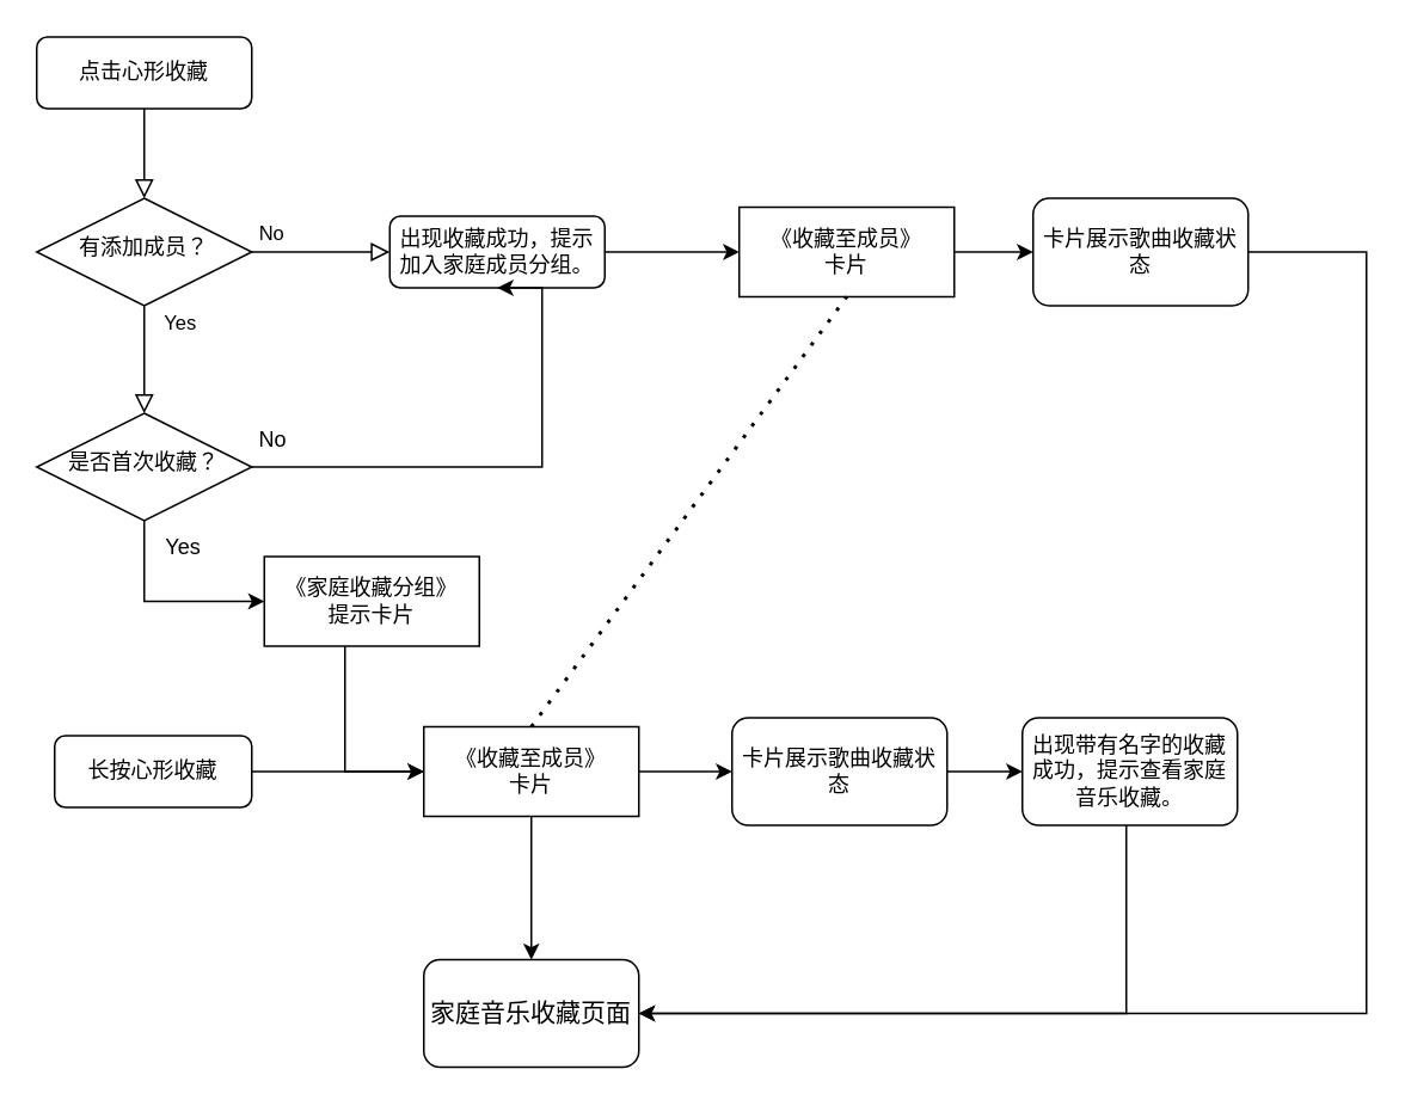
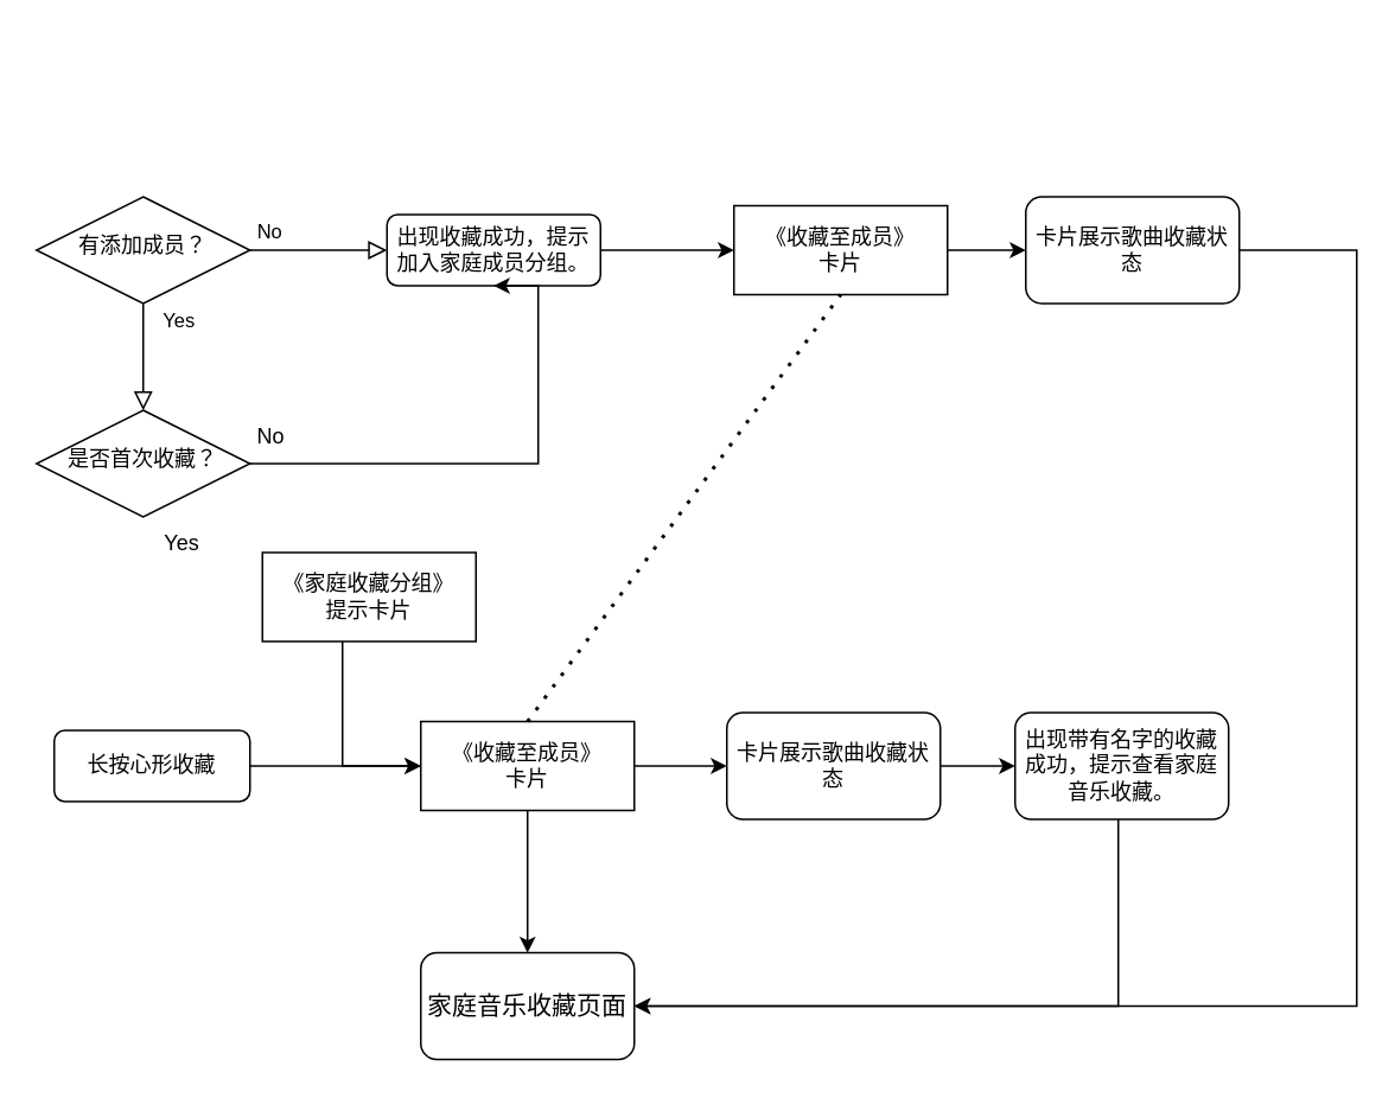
  <mxCell id="0" />
  <mxCell id="1" parent="0" />
- <mxCell id="2" value="" style="rounded=0;html=1;jettySize=auto;orthogonalLoop=1;fontSize=11;endArrow=block;endFill=0;endSize=8;strokeWidth=1;shadow=0;labelBackgroundColor=none;edgeStyle=orthogonalEdgeStyle;" parent="1" source="3" target="6" edge="1"><mxGeometry relative="1" as="geometry" /></mxCell>
- <mxCell id="3" value="点击心形收藏" style="rounded=1;whiteSpace=wrap;html=1;fontSize=12;glass=0;strokeWidth=1;shadow=0;" parent="1" vertex="1"><mxGeometry x="20" y="20" width="120" height="40" as="geometry" /></mxCell>
  <mxCell id="4" value="Yes" style="rounded=0;html=1;jettySize=auto;orthogonalLoop=1;fontSize=11;endArrow=block;endFill=0;endSize=8;strokeWidth=1;shadow=0;labelBackgroundColor=none;edgeStyle=orthogonalEdgeStyle;" parent="1" source="6" target="12" edge="1"><mxGeometry x="-0.667" y="20" relative="1" as="geometry"><mxPoint as="offset" /></mxGeometry></mxCell>
  <mxCell id="5" value="No" style="edgeStyle=orthogonalEdgeStyle;rounded=0;html=1;jettySize=auto;orthogonalLoop=1;fontSize=11;endArrow=block;endFill=0;endSize=8;strokeWidth=1;shadow=0;labelBackgroundColor=none;" parent="1" source="6" target="9" edge="1"><mxGeometry x="-0.714" y="10" relative="1" as="geometry"><mxPoint as="offset" /></mxGeometry></mxCell>
  <mxCell id="6" value="有添加成员？" style="rhombus;whiteSpace=wrap;html=1;shadow=0;fontFamily=Helvetica;fontSize=12;align=center;strokeWidth=1;spacing=6;spacingTop=-4;" parent="1" vertex="1"><mxGeometry x="20" y="110" width="120" height="60" as="geometry" /></mxCell>
  <mxCell id="7" value="" style="edgeStyle=orthogonalEdgeStyle;rounded=0;orthogonalLoop=1;jettySize=auto;html=1;startArrow=none;" edge="1" parent="1" source="19" target="14"><mxGeometry relative="1" as="geometry" /></mxCell>
  <mxCell id="8" style="edgeStyle=orthogonalEdgeStyle;rounded=0;orthogonalLoop=1;jettySize=auto;html=1;entryX=0;entryY=0.5;entryDx=0;entryDy=0;fontSize=14;" edge="1" parent="1" source="9" target="19"><mxGeometry relative="1" as="geometry" /></mxCell>
  <mxCell id="9" value="出现收藏成功，提示加入家庭成员分组。" style="rounded=1;whiteSpace=wrap;html=1;fontSize=12;glass=0;strokeWidth=1;shadow=0;" parent="1" vertex="1"><mxGeometry x="217" y="120" width="120" height="40" as="geometry" /></mxCell>
  <mxCell id="10" style="edgeStyle=orthogonalEdgeStyle;rounded=0;orthogonalLoop=1;jettySize=auto;html=1;entryX=0.5;entryY=1;entryDx=0;entryDy=0;" edge="1" parent="1" source="12" target="9"><mxGeometry relative="1" as="geometry"><Array as="points"><mxPoint x="302" y="260" /></Array></mxGeometry></mxCell>
- <mxCell id="11" style="edgeStyle=orthogonalEdgeStyle;rounded=0;orthogonalLoop=1;jettySize=auto;html=1;entryX=0;entryY=0.5;entryDx=0;entryDy=0;fontSize=14;" edge="1" parent="1" source="12" target="16"><mxGeometry relative="1" as="geometry"><mxPoint x="120" y="335" as="targetPoint" /><Array as="points"><mxPoint x="80" y="335" /></Array></mxGeometry></mxCell>
  <mxCell id="12" value="是否首次收藏？" style="rhombus;whiteSpace=wrap;html=1;shadow=0;fontFamily=Helvetica;fontSize=12;align=center;strokeWidth=1;spacing=6;spacingTop=-4;" parent="1" vertex="1"><mxGeometry x="20" y="230" width="120" height="60" as="geometry" /></mxCell>
  <mxCell id="13" style="edgeStyle=orthogonalEdgeStyle;rounded=0;orthogonalLoop=1;jettySize=auto;html=1;entryX=1;entryY=0.5;entryDx=0;entryDy=0;fontSize=14;" edge="1" parent="1" source="14" target="18"><mxGeometry relative="1" as="geometry"><Array as="points"><mxPoint x="762" y="140" /><mxPoint x="762" y="565" /></Array></mxGeometry></mxCell>
  <mxCell id="14" value="卡片展示歌曲收藏状态" style="whiteSpace=wrap;html=1;rounded=1;glass=0;strokeWidth=1;shadow=0;" vertex="1" parent="1"><mxGeometry x="576" y="110" width="120" height="60" as="geometry" /></mxCell>
  <mxCell id="15" value="" style="edgeStyle=orthogonalEdgeStyle;rounded=0;orthogonalLoop=1;jettySize=auto;html=1;fontSize=14;entryX=0;entryY=0.5;entryDx=0;entryDy=0;" edge="1" parent="1" source="16" target="21"><mxGeometry relative="1" as="geometry"><mxPoint x="224" y="430" as="targetPoint" /><Array as="points"><mxPoint x="192" y="430" /></Array></mxGeometry></mxCell>
  <mxCell id="16" value="《家庭收藏分组》&lt;br&gt;提示卡片" style="rounded=0;whiteSpace=wrap;html=1;" vertex="1" parent="1"><mxGeometry x="147" y="310" width="120" height="50" as="geometry" /></mxCell>
  <mxCell id="17" value="No" style="text;html=1;strokeColor=none;fillColor=none;align=center;verticalAlign=middle;whiteSpace=wrap;rounded=0;" vertex="1" parent="1"><mxGeometry x="122" y="230" width="60" height="30" as="geometry" /></mxCell>
  <mxCell id="18" value="&lt;font style=&quot;font-size: 14px;&quot;&gt;家庭音乐收藏页面&lt;/font&gt;" style="rounded=1;whiteSpace=wrap;html=1;" vertex="1" parent="1"><mxGeometry x="236" y="535" width="120" height="60" as="geometry" /></mxCell>
  <mxCell id="19" value="《收藏至成员》&lt;br&gt;卡片" style="rounded=0;whiteSpace=wrap;html=1;" vertex="1" parent="1"><mxGeometry x="412" y="115" width="120" height="50" as="geometry" /></mxCell>
  <mxCell id="20" style="edgeStyle=orthogonalEdgeStyle;rounded=0;orthogonalLoop=1;jettySize=auto;html=1;entryX=0.5;entryY=0;entryDx=0;entryDy=0;fontSize=14;" edge="1" parent="1" source="21" target="18"><mxGeometry relative="1" as="geometry" /></mxCell>
  <mxCell id="21" value="《收藏至成员》&lt;br&gt;卡片" style="rounded=0;whiteSpace=wrap;html=1;" vertex="1" parent="1"><mxGeometry x="236" y="405" width="120" height="50" as="geometry" /></mxCell>
  <mxCell id="22" value="" style="edgeStyle=orthogonalEdgeStyle;rounded=0;orthogonalLoop=1;jettySize=auto;html=1;startArrow=none;exitX=1;exitY=0.5;exitDx=0;exitDy=0;" edge="1" parent="1" target="24" source="21"><mxGeometry relative="1" as="geometry"><mxPoint x="364" y="430" as="sourcePoint" /></mxGeometry></mxCell>
  <mxCell id="23" value="" style="edgeStyle=orthogonalEdgeStyle;rounded=0;orthogonalLoop=1;jettySize=auto;html=1;fontSize=14;" edge="1" parent="1" source="24" target="26"><mxGeometry relative="1" as="geometry" /></mxCell>
  <mxCell id="24" value="卡片展示歌曲收藏状态" style="whiteSpace=wrap;html=1;rounded=1;glass=0;strokeWidth=1;shadow=0;" vertex="1" parent="1"><mxGeometry x="408" y="400" width="120" height="60" as="geometry" /></mxCell>
  <mxCell id="25" style="edgeStyle=orthogonalEdgeStyle;rounded=0;orthogonalLoop=1;jettySize=auto;html=1;entryX=1;entryY=0.5;entryDx=0;entryDy=0;fontSize=14;" edge="1" parent="1" source="26" target="18"><mxGeometry relative="1" as="geometry"><Array as="points"><mxPoint x="628" y="565" /></Array></mxGeometry></mxCell>
  <mxCell id="26" value="出现带有名字的收藏成功，提示查看家庭音乐收藏。" style="whiteSpace=wrap;html=1;rounded=1;glass=0;strokeWidth=1;shadow=0;" vertex="1" parent="1"><mxGeometry x="570" y="400" width="120" height="60" as="geometry" /></mxCell>
  <mxCell id="27" value="" style="endArrow=none;dashed=1;html=1;dashPattern=1 3;strokeWidth=2;rounded=0;fontSize=14;entryX=0.5;entryY=1;entryDx=0;entryDy=0;exitX=0.5;exitY=0;exitDx=0;exitDy=0;" edge="1" parent="1" source="21" target="19"><mxGeometry width="50" height="50" relative="1" as="geometry"><mxPoint x="342" y="350" as="sourcePoint" /><mxPoint x="392" y="300" as="targetPoint" /></mxGeometry></mxCell>
  <mxCell id="28" style="edgeStyle=orthogonalEdgeStyle;rounded=0;orthogonalLoop=1;jettySize=auto;html=1;entryX=0;entryY=0.5;entryDx=0;entryDy=0;fontSize=14;" edge="1" parent="1" source="29" target="21"><mxGeometry relative="1" as="geometry" /></mxCell>
  <mxCell id="29" value="长按心形收藏" style="rounded=1;whiteSpace=wrap;html=1;fontSize=12;glass=0;strokeWidth=1;shadow=0;" vertex="1" parent="1"><mxGeometry x="30" y="410" width="110" height="40" as="geometry" /></mxCell>
  <mxCell id="30" value="Yes" style="text;html=1;strokeColor=none;fillColor=none;align=center;verticalAlign=middle;whiteSpace=wrap;rounded=0;" vertex="1" parent="1"><mxGeometry x="72" y="290" width="60" height="30" as="geometry" /></mxCell>
